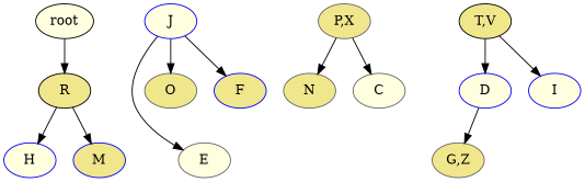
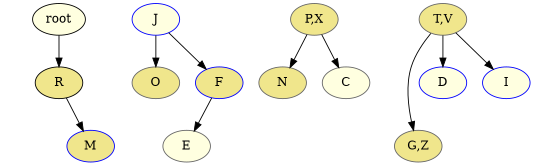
  strict digraph {
    node [color=blue fillcolor=khaki style=filled]
    n1 [color=black fillcolor=lightyellow label=root]
    n2 [color=black label=R]
-   n3 [fillcolor=lightyellow label=H]
    n4 [label=M]
    n5 [fillcolor=lightyellow label=J]
    n6 [color=gray40 fillcolor=lightyellow label=E]
    n7 [color=gray40 label=O]
    n8 [label=F]
    n9 [color=gray40 label="P,X"]
    n10 [color=gray40 label=N]
    n11 [color=gray40 fillcolor=lightyellow label=C]
-   n12 [color=black label="T,V"]
+   n12 [color=gray40 label="T,V"]
    n13 [color=gray40 label="G,Z"]
    n14 [fillcolor=lightyellow label=D]
    n15 [fillcolor=lightyellow label=I]
    n1 -> n2
-   n2 -> n3
    n2 -> n4
-   n5 -> n6
+   n8 -> n6
    n5 -> n7
    n5 -> n8
    n9 -> n10
    n9 -> n11
-   n14 -> n13
+   n12 -> n13
    n12 -> n14
    n12 -> n15
  }
